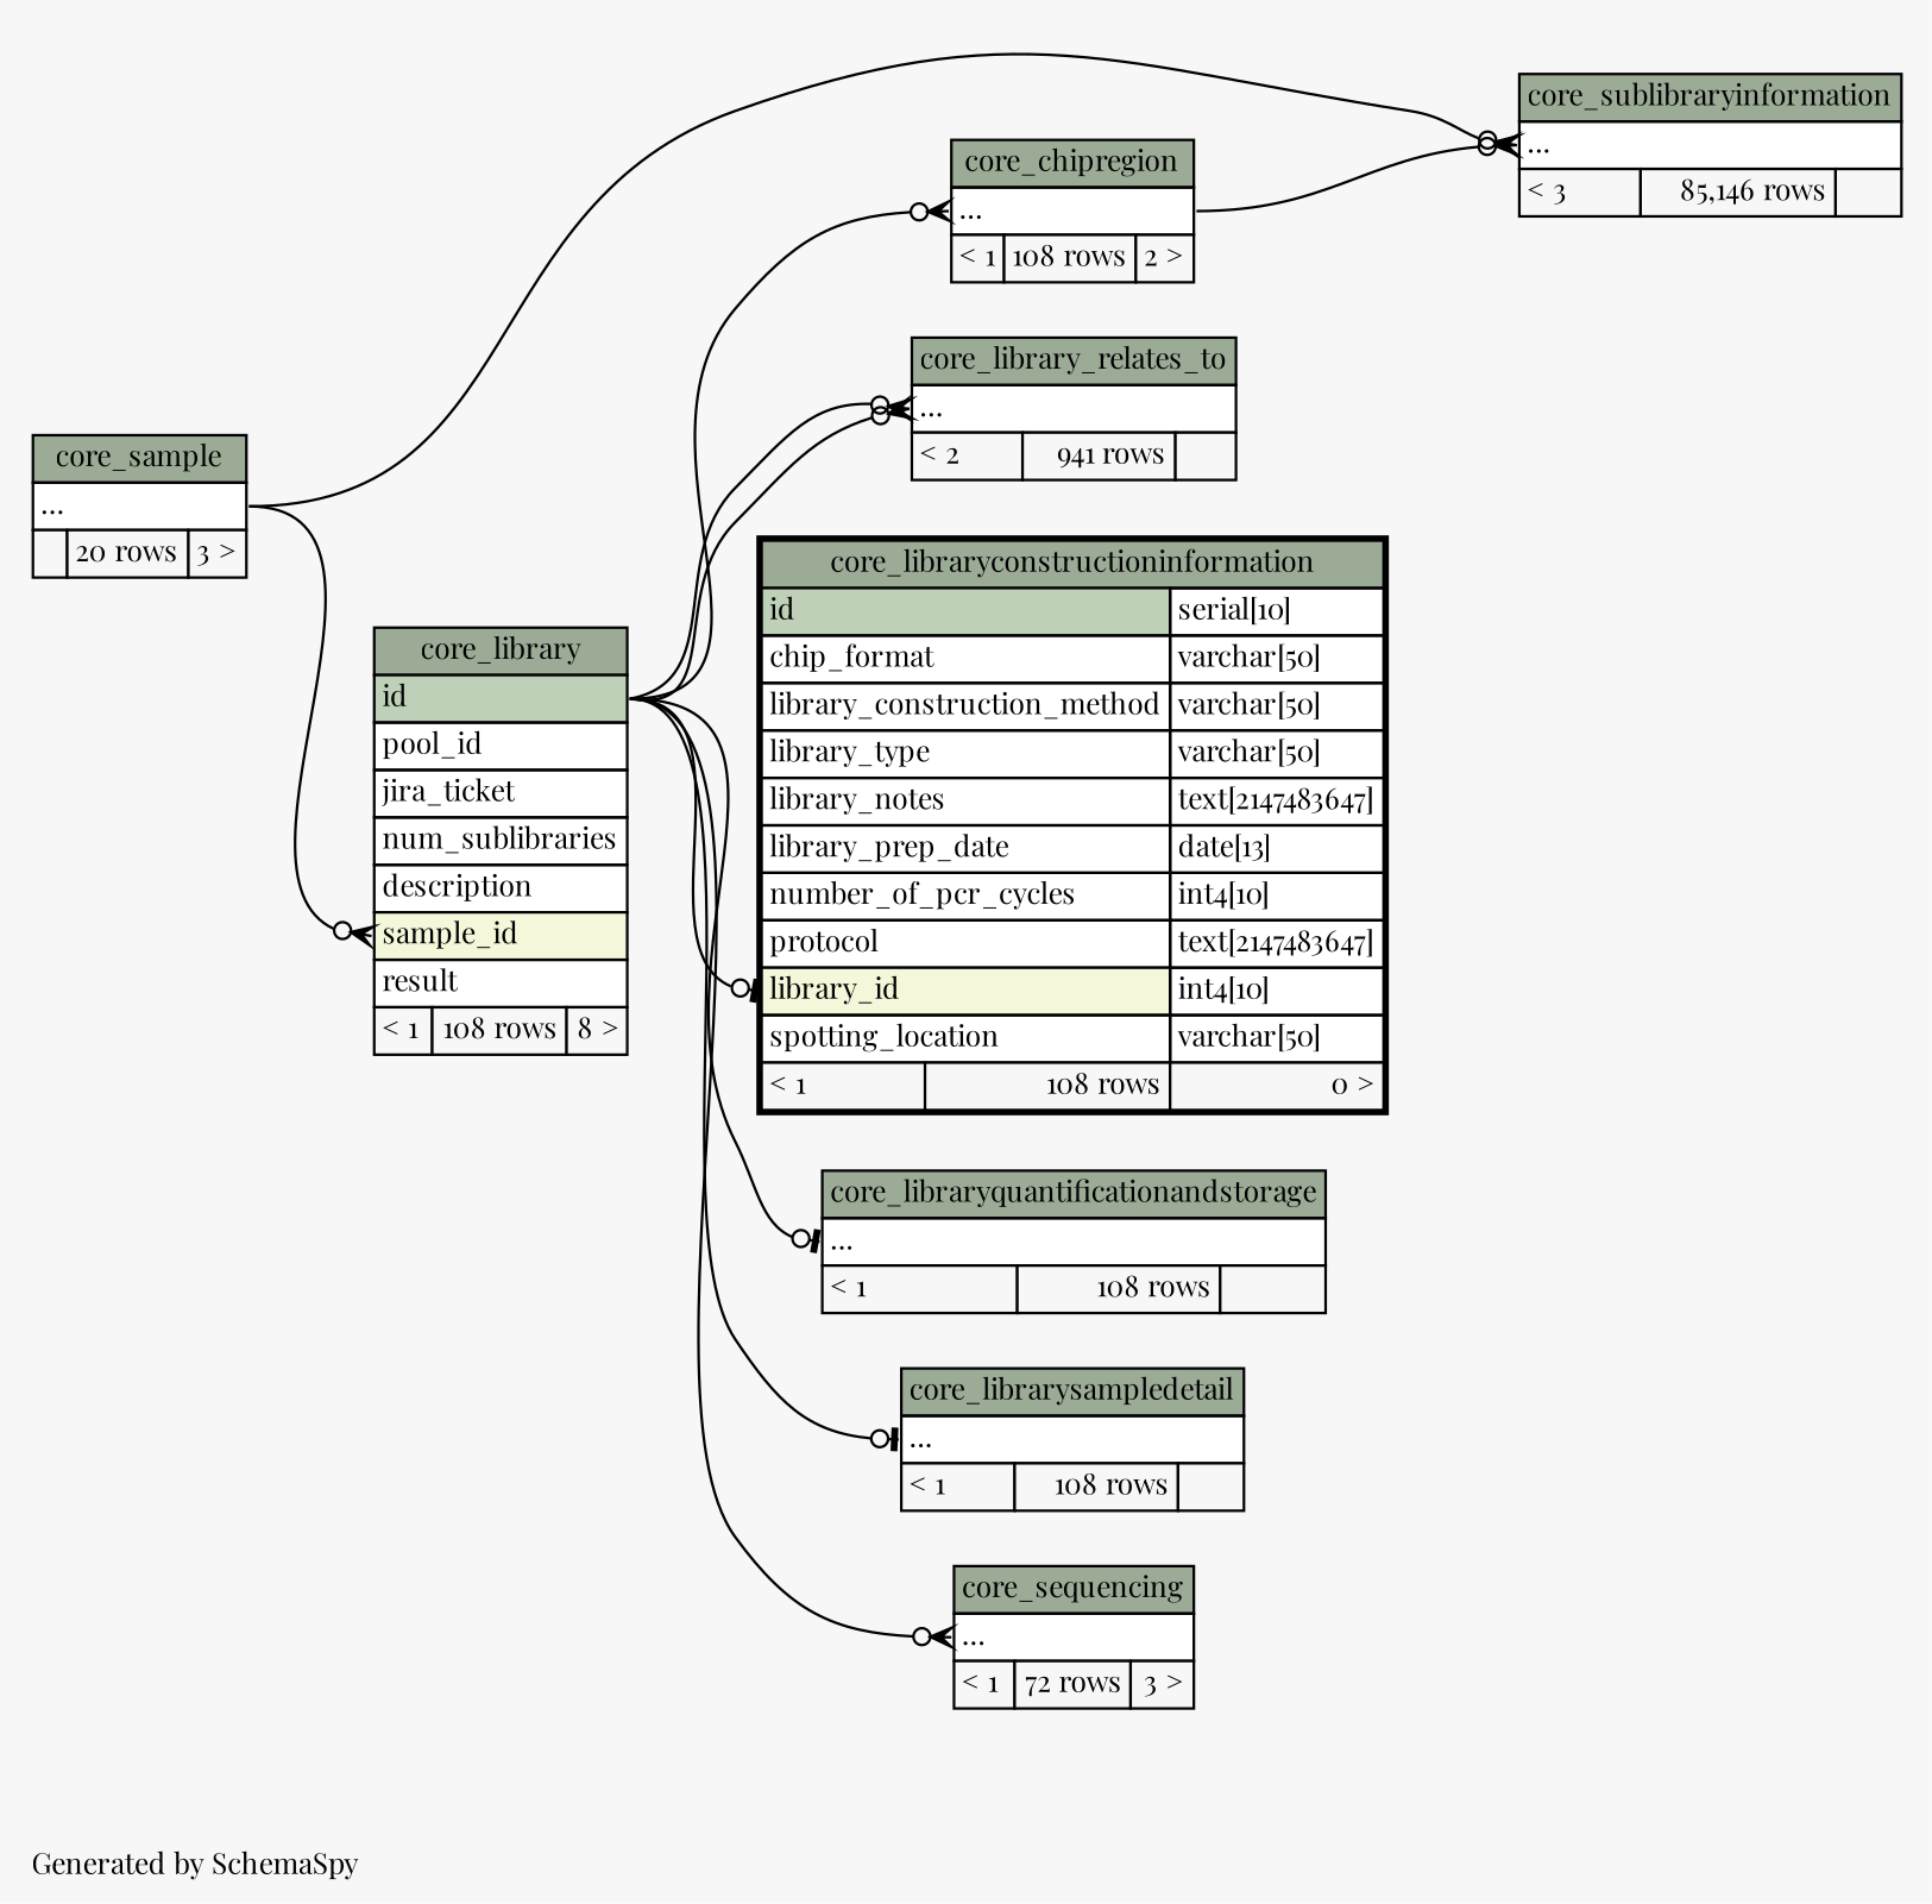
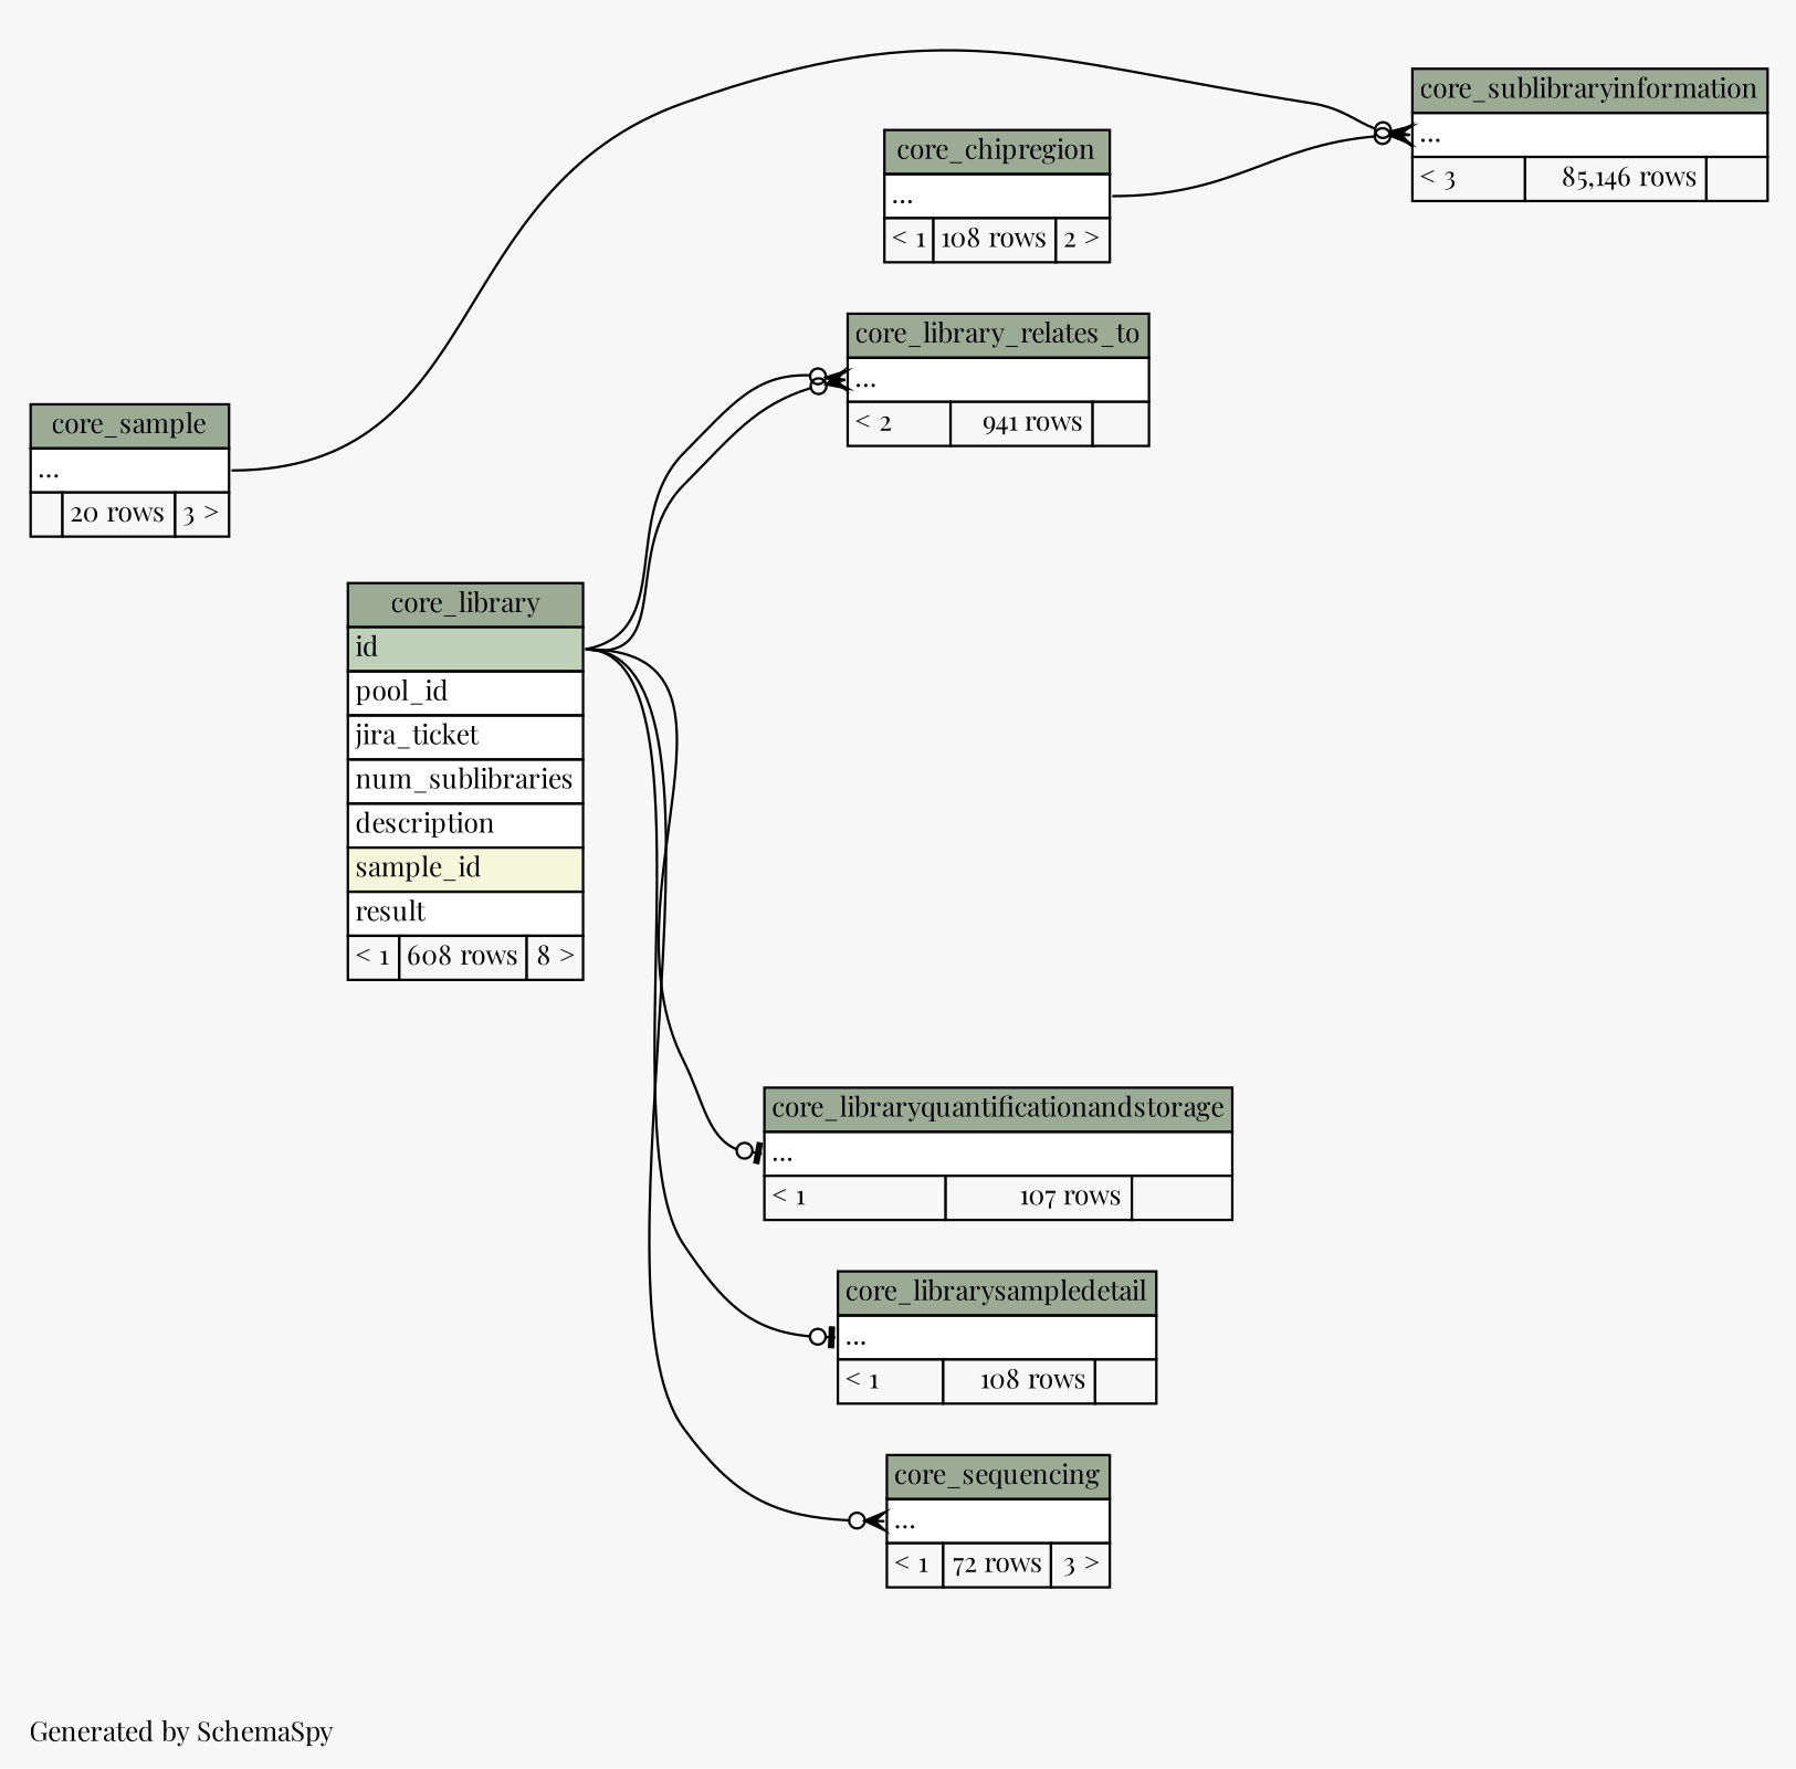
  digraph {
    bgcolor="#f7f7f7"
    fontname="Playfair Display"
    fontsize=11
    label="\nGenerated by SchemaSpy"
    labeljust=l
    nodesep=0.18
    rankdir=RL
    ranksep=0.46
    node [fontname="Playfair Display" fontsize=11 shape=plaintext]
    edge [arrowhead=none arrowsize=0.8 arrowtail=crowodot dir=back fontname="Playfair Display" headport="id:e" tailport="elipses:w"]
    n1 [label=<     <TABLE BORDER="0" CELLBORDER="1" CELLSPACING="0" BGCOLOR="#ffffff">       <TR><TD COLSPAN="3" BGCOLOR="#9bab96" ALIGN="CENTER">core_chipregion</TD></TR>       <TR><TD PORT="elipses" COLSPAN="3" ALIGN="LEFT">...</TD></TR>       <TR><TD ALIGN="LEFT" BGCOLOR="#f7f7f7">&lt; 1</TD><TD ALIGN="RIGHT" BGCOLOR="#f7f7f7">108 rows</TD><TD ALIGN="RIGHT" BGCOLOR="#f7f7f7">2 &gt;</TD></TR>     </TABLE>>]
-   n2 [label=<     <TABLE BORDER="0" CELLBORDER="1" CELLSPACING="0" BGCOLOR="#ffffff">       <TR><TD COLSPAN="3" BGCOLOR="#9bab96" ALIGN="CENTER">core_library</TD></TR>       <TR><TD PORT="id" COLSPAN="3" BGCOLOR="#bed1b8" ALIGN="LEFT">id</TD></TR>       <TR><TD PORT="pool_id" COLSPAN="3" ALIGN="LEFT">pool_id</TD></TR>       <TR><TD PORT="jira_ticket" COLSPAN="3" ALIGN="LEFT">jira_ticket</TD></TR>       <TR><TD PORT="num_sublibraries" COLSPAN="3" ALIGN="LEFT">num_sublibraries</TD></TR>       <TR><TD PORT="description" COLSPAN="3" ALIGN="LEFT">description</TD></TR>       <TR><TD PORT="sample_id" COLSPAN="3" BGCOLOR="#f4f7da" ALIGN="LEFT">sample_id</TD></TR>       <TR><TD PORT="result" COLSPAN="3" ALIGN="LEFT">result</TD></TR>       <TR><TD ALIGN="LEFT" BGCOLOR="#f7f7f7">&lt; 1</TD><TD ALIGN="RIGHT" BGCOLOR="#f7f7f7">108 rows</TD><TD ALIGN="RIGHT" BGCOLOR="#f7f7f7">8 &gt;</TD></TR>     </TABLE>>]
+   n2 [label=<     <TABLE BORDER="0" CELLBORDER="1" CELLSPACING="0" BGCOLOR="#ffffff">       <TR><TD COLSPAN="3" BGCOLOR="#9bab96" ALIGN="CENTER">core_library</TD></TR>       <TR><TD PORT="id" COLSPAN="3" BGCOLOR="#bed1b8" ALIGN="LEFT">id</TD></TR>       <TR><TD PORT="pool_id" COLSPAN="3" ALIGN="LEFT">pool_id</TD></TR>       <TR><TD PORT="jira_ticket" COLSPAN="3" ALIGN="LEFT">jira_ticket</TD></TR>       <TR><TD PORT="num_sublibraries" COLSPAN="3" ALIGN="LEFT">num_sublibraries</TD></TR>       <TR><TD PORT="description" COLSPAN="3" ALIGN="LEFT">description</TD></TR>       <TR><TD PORT="sample_id" COLSPAN="3" BGCOLOR="#f4f7da" ALIGN="LEFT">sample_id</TD></TR>       <TR><TD PORT="result" COLSPAN="3" ALIGN="LEFT">result</TD></TR>       <TR><TD ALIGN="LEFT" BGCOLOR="#f7f7f7">&lt; 1</TD><TD ALIGN="RIGHT" BGCOLOR="#f7f7f7">608 rows</TD><TD ALIGN="RIGHT" BGCOLOR="#f7f7f7">8 &gt;</TD></TR>     </TABLE>>]
    n3 [label=<     <TABLE BORDER="0" CELLBORDER="1" CELLSPACING="0" BGCOLOR="#ffffff">       <TR><TD COLSPAN="3" BGCOLOR="#9bab96" ALIGN="CENTER">core_sample</TD></TR>       <TR><TD PORT="elipses" COLSPAN="3" ALIGN="LEFT">...</TD></TR>       <TR><TD ALIGN="LEFT" BGCOLOR="#f7f7f7">  </TD><TD ALIGN="RIGHT" BGCOLOR="#f7f7f7">20 rows</TD><TD ALIGN="RIGHT" BGCOLOR="#f7f7f7">3 &gt;</TD></TR>     </TABLE>>]
    n4 [label=<     <TABLE BORDER="0" CELLBORDER="1" CELLSPACING="0" BGCOLOR="#ffffff">       <TR><TD COLSPAN="3" BGCOLOR="#9bab96" ALIGN="CENTER">core_library_relates_to</TD></TR>       <TR><TD PORT="elipses" COLSPAN="3" ALIGN="LEFT">...</TD></TR>       <TR><TD ALIGN="LEFT" BGCOLOR="#f7f7f7">&lt; 2</TD><TD ALIGN="RIGHT" BGCOLOR="#f7f7f7">941 rows</TD><TD ALIGN="RIGHT" BGCOLOR="#f7f7f7">  </TD></TR>     </TABLE>>]
-   n5 [label=<     <TABLE BORDER="2" CELLBORDER="1" CELLSPACING="0" BGCOLOR="#ffffff">       <TR><TD COLSPAN="3" BGCOLOR="#9bab96" ALIGN="CENTER">core_libraryconstructioninformation</TD></TR>       <TR><TD PORT="id" COLSPAN="2" BGCOLOR="#bed1b8" ALIGN="LEFT">id</TD><TD PORT="id.type" ALIGN="LEFT">serial[10]</TD></TR>       <TR><TD PORT="chip_format" COLSPAN="2" ALIGN="LEFT">chip_format</TD><TD PORT="chip_format.type" ALIGN="LEFT">varchar[50]</TD></TR>       <TR><TD PORT="library_construction_method" COLSPAN="2" ALIGN="LEFT">library_construction_method</TD><TD PORT="library_construction_method.type" ALIGN="LEFT">varchar[50]</TD></TR>       <TR><TD PORT="library_type" COLSPAN="2" ALIGN="LEFT">library_type</TD><TD PORT="library_type.type" ALIGN="LEFT">varchar[50]</TD></TR>       <TR><TD PORT="library_notes" COLSPAN="2" ALIGN="LEFT">library_notes</TD><TD PORT="library_notes.type" ALIGN="LEFT">text[2147483647]</TD></TR>       <TR><TD PORT="library_prep_date" COLSPAN="2" ALIGN="LEFT">library_prep_date</TD><TD PORT="library_prep_date.type" ALIGN="LEFT">date[13]</TD></TR>       <TR><TD PORT="number_of_pcr_cycles" COLSPAN="2" ALIGN="LEFT">number_of_pcr_cycles</TD><TD PORT="number_of_pcr_cycles.type" ALIGN="LEFT">int4[10]</TD></TR>       <TR><TD PORT="protocol" COLSPAN="2" ALIGN="LEFT">protocol</TD><TD PORT="protocol.type" ALIGN="LEFT">text[2147483647]</TD></TR>       <TR><TD PORT="library_id" COLSPAN="2" BGCOLOR="#f4f7da" ALIGN="LEFT">library_id</TD><TD PORT="library_id.type" ALIGN="LEFT">int4[10]</TD></TR>       <TR><TD PORT="spotting_location" COLSPAN="2" ALIGN="LEFT">spotting_location</TD><TD PORT="spotting_location.type" ALIGN="LEFT">varchar[50]</TD></TR>       <TR><TD ALIGN="LEFT" BGCOLOR="#f7f7f7">&lt; 1</TD><TD ALIGN="RIGHT" BGCOLOR="#f7f7f7">108 rows</TD><TD ALIGN="RIGHT" BGCOLOR="#f7f7f7">0 &gt;</TD></TR>     </TABLE>>]
-   n6 [label=<     <TABLE BORDER="0" CELLBORDER="1" CELLSPACING="0" BGCOLOR="#ffffff">       <TR><TD COLSPAN="3" BGCOLOR="#9bab96" ALIGN="CENTER">core_libraryquantificationandstorage</TD></TR>       <TR><TD PORT="elipses" COLSPAN="3" ALIGN="LEFT">...</TD></TR>       <TR><TD ALIGN="LEFT" BGCOLOR="#f7f7f7">&lt; 1</TD><TD ALIGN="RIGHT" BGCOLOR="#f7f7f7">108 rows</TD><TD ALIGN="RIGHT" BGCOLOR="#f7f7f7">  </TD></TR>     </TABLE>>]
+   n6 [label=<     <TABLE BORDER="0" CELLBORDER="1" CELLSPACING="0" BGCOLOR="#ffffff">       <TR><TD COLSPAN="3" BGCOLOR="#9bab96" ALIGN="CENTER">core_libraryquantificationandstorage</TD></TR>       <TR><TD PORT="elipses" COLSPAN="3" ALIGN="LEFT">...</TD></TR>       <TR><TD ALIGN="LEFT" BGCOLOR="#f7f7f7">&lt; 1</TD><TD ALIGN="RIGHT" BGCOLOR="#f7f7f7">107 rows</TD><TD ALIGN="RIGHT" BGCOLOR="#f7f7f7">  </TD></TR>     </TABLE>>]
    n7 [label=<     <TABLE BORDER="0" CELLBORDER="1" CELLSPACING="0" BGCOLOR="#ffffff">       <TR><TD COLSPAN="3" BGCOLOR="#9bab96" ALIGN="CENTER">core_librarysampledetail</TD></TR>       <TR><TD PORT="elipses" COLSPAN="3" ALIGN="LEFT">...</TD></TR>       <TR><TD ALIGN="LEFT" BGCOLOR="#f7f7f7">&lt; 1</TD><TD ALIGN="RIGHT" BGCOLOR="#f7f7f7">108 rows</TD><TD ALIGN="RIGHT" BGCOLOR="#f7f7f7">  </TD></TR>     </TABLE>>]
    n8 [label=<     <TABLE BORDER="0" CELLBORDER="1" CELLSPACING="0" BGCOLOR="#ffffff">       <TR><TD COLSPAN="3" BGCOLOR="#9bab96" ALIGN="CENTER">core_sequencing</TD></TR>       <TR><TD PORT="elipses" COLSPAN="3" ALIGN="LEFT">...</TD></TR>       <TR><TD ALIGN="LEFT" BGCOLOR="#f7f7f7">&lt; 1</TD><TD ALIGN="RIGHT" BGCOLOR="#f7f7f7">72 rows</TD><TD ALIGN="RIGHT" BGCOLOR="#f7f7f7">3 &gt;</TD></TR>     </TABLE>>]
    n9 [label=<     <TABLE BORDER="0" CELLBORDER="1" CELLSPACING="0" BGCOLOR="#ffffff">       <TR><TD COLSPAN="3" BGCOLOR="#9bab96" ALIGN="CENTER">core_sublibraryinformation</TD></TR>       <TR><TD PORT="elipses" COLSPAN="3" ALIGN="LEFT">...</TD></TR>       <TR><TD ALIGN="LEFT" BGCOLOR="#f7f7f7">&lt; 3</TD><TD ALIGN="RIGHT" BGCOLOR="#f7f7f7">85,146 rows</TD><TD ALIGN="RIGHT" BGCOLOR="#f7f7f7">  </TD></TR>     </TABLE>>]
-   n1 -> n2
-   n2 -> n3 [headport="elipses:e" tailport="sample_id:w"]
    n4 -> n2
    n4 -> n2
-   n5 -> n2 [arrowtail=teeodot tailport="library_id:w"]
    n6 -> n2 [arrowtail=teeodot]
    n7 -> n2 [arrowtail=teeodot]
    n8 -> n2
    n9 -> n1 [headport="elipses:e"]
    n9 -> n3 [headport="elipses:e"]
  }
